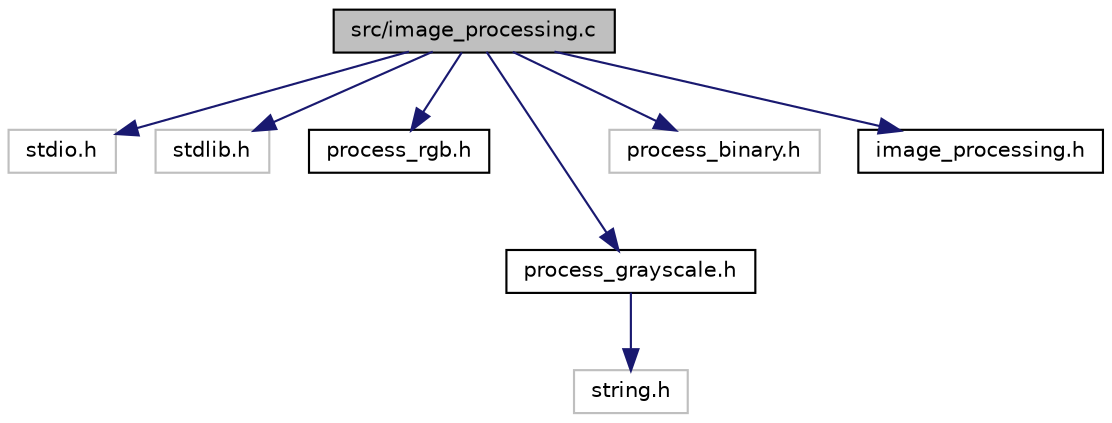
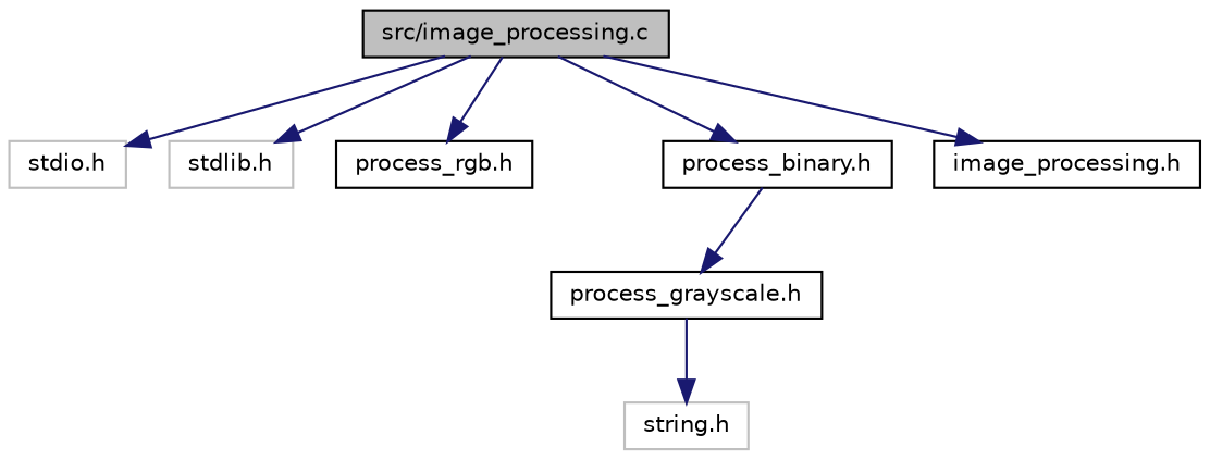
  digraph {
    node [color=black fillcolor=white fontname=Helvetica fontsize=10 shape=record style=filled]
    edge [color=midnightblue fontname=Helvetica fontsize=10 labelfontname=Helvetica labelfontsize=10 style=solid]
    n1 [fillcolor=grey75 fontcolor=black height=0.2 label="src/image_processing.c" width=0.4]
    n2 [color=grey75 height=0.2 label="stdio.h" width=0.4]
    n3 [color=grey75 height=0.2 label="stdlib.h" width=0.4]
    n4 [height=0.2 label="process_rgb.h" width=0.4]
    n5 [height=0.2 label="process_grayscale.h" width=0.4]
-   n6 [color=grey75 height=0.2 label="process_binary.h" width=0.4]
+   n6 [height=0.2 label="process_binary.h" width=0.4]
    n7 [height=0.2 label="image_processing.h" width=0.4]
    n8 [color=grey75 height=0.2 label="string.h" width=0.4]
    n1 -> n2
    n1 -> n3
    n1 -> n4
-   n1 -> n5
+   n6 -> n5
    n1 -> n6
    n1 -> n7
    n5 -> n8
  }
